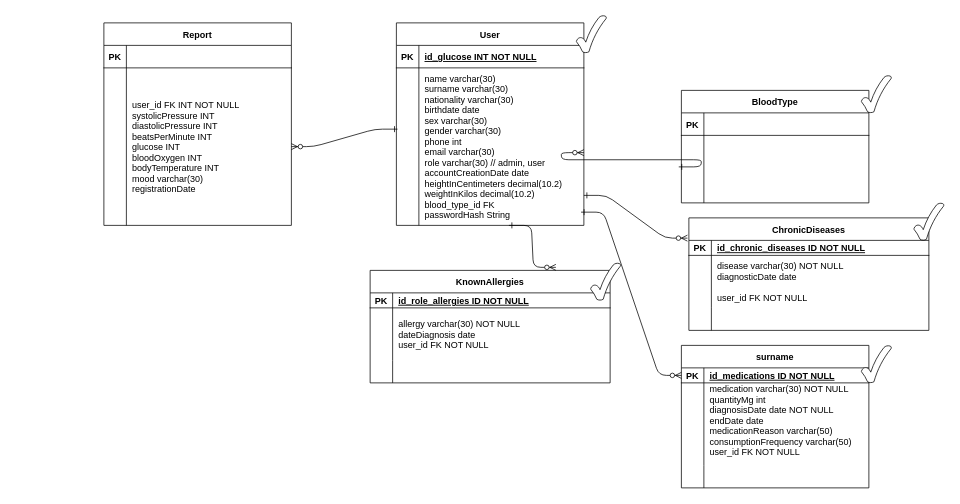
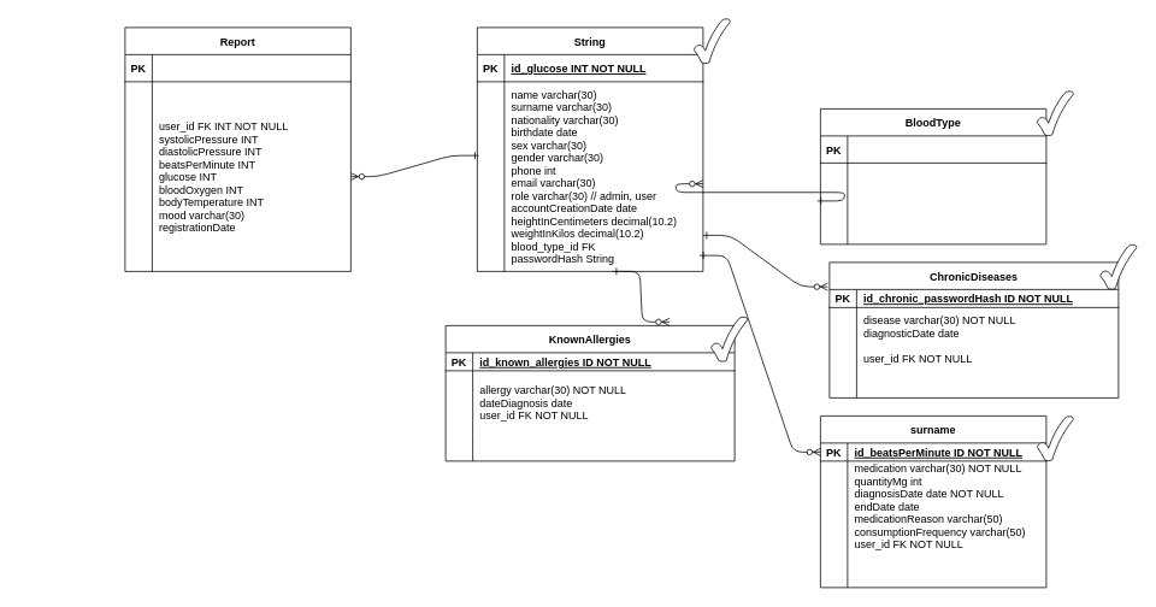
  <mxCell id="0" />
  <mxCell id="1" parent="0" />
- <mxCell id="2" value="User" style="shape=table;startSize=30;container=1;collapsible=1;childLayout=tableLayout;fixedRows=1;rowLines=0;fontStyle=1;align=center;resizeLast=1;" parent="1" vertex="1"><mxGeometry x="528" y="30" width="250" height="270" as="geometry" /></mxCell>
+ <mxCell id="2" value="String" style="shape=table;startSize=30;container=1;collapsible=1;childLayout=tableLayout;fixedRows=1;rowLines=0;fontStyle=1;align=center;resizeLast=1;" parent="1" vertex="1"><mxGeometry x="528" y="30" width="250" height="270" as="geometry" /></mxCell>
  <mxCell id="3" value="" style="shape=partialRectangle;collapsible=0;dropTarget=0;pointerEvents=0;fillColor=none;points=[[0,0.5],[1,0.5]];portConstraint=eastwest;top=0;left=0;right=0;bottom=1;" parent="2" vertex="1"><mxGeometry y="30" width="250" height="30" as="geometry" /></mxCell>
  <mxCell id="4" value="PK" style="shape=partialRectangle;overflow=hidden;connectable=0;fillColor=none;top=0;left=0;bottom=0;right=0;fontStyle=1;" parent="3" vertex="1"><mxGeometry width="30" height="30" as="geometry"><mxRectangle width="30" height="30" as="alternateBounds" /></mxGeometry></mxCell>
  <mxCell id="5" value="id_glucose INT NOT NULL" style="shape=partialRectangle;overflow=hidden;connectable=0;fillColor=none;top=0;left=0;bottom=0;right=0;align=left;spacingLeft=6;fontStyle=5;" parent="3" vertex="1"><mxGeometry x="30" width="220" height="30" as="geometry"><mxRectangle width="220" height="30" as="alternateBounds" /></mxGeometry></mxCell>
  <mxCell id="6" value="" style="shape=partialRectangle;collapsible=0;dropTarget=0;pointerEvents=0;fillColor=none;points=[[0,0.5],[1,0.5]];portConstraint=eastwest;top=0;left=0;right=0;bottom=0;" parent="2" vertex="1"><mxGeometry y="60" width="250" height="210" as="geometry" /></mxCell>
  <mxCell id="7" value="" style="shape=partialRectangle;overflow=hidden;connectable=0;fillColor=none;top=0;left=0;bottom=0;right=0;" parent="6" vertex="1"><mxGeometry width="30" height="210" as="geometry"><mxRectangle width="30" height="210" as="alternateBounds" /></mxGeometry></mxCell>
  <mxCell id="8" value="name varchar(30)&#10;surname varchar(30)&#10;nationality varchar(30)&#10;birthdate date&#10;sex varchar(30)&#10;gender varchar(30)&#10;phone int&#10;email varchar(30)&#10;role varchar(30) // admin, user&#10;accountCreationDate date&#10;heightInCentimeters decimal(10.2)&#10;weightInKilos decimal(10.2)&#10;blood_type_id FK&#10;passwordHash String" style="shape=partialRectangle;overflow=hidden;connectable=0;fillColor=none;top=0;left=0;bottom=0;right=0;align=left;spacingLeft=6;strokeColor=light-dark(#000000,#FFFFFF);" parent="6" vertex="1"><mxGeometry x="30" width="220" height="210" as="geometry"><mxRectangle width="220" height="210" as="alternateBounds" /></mxGeometry></mxCell>
  <mxCell id="9" value="BloodType" style="shape=table;startSize=30;container=1;collapsible=1;childLayout=tableLayout;fixedRows=1;rowLines=0;fontStyle=1;align=center;resizeLast=1;" parent="1" vertex="1"><mxGeometry x="908" y="120" width="250" height="150" as="geometry" /></mxCell>
  <mxCell id="10" value="" style="shape=partialRectangle;collapsible=0;dropTarget=0;pointerEvents=0;fillColor=none;points=[[0,0.5],[1,0.5]];portConstraint=eastwest;top=0;left=0;right=0;bottom=1;" parent="9" vertex="1"><mxGeometry y="30" width="250" height="30" as="geometry" /></mxCell>
  <mxCell id="11" value="PK" style="shape=partialRectangle;overflow=hidden;connectable=0;fillColor=none;top=0;left=0;bottom=0;right=0;fontStyle=1;" parent="10" vertex="1"><mxGeometry width="30" height="30" as="geometry"><mxRectangle width="30" height="30" as="alternateBounds" /></mxGeometry></mxCell>
  <mxCell id="12" value="" style="shape=partialRectangle;collapsible=0;dropTarget=0;pointerEvents=0;fillColor=none;points=[[0,0.5],[1,0.5]];portConstraint=eastwest;top=0;left=0;right=0;bottom=0;" parent="9" vertex="1"><mxGeometry y="60" width="250" height="60" as="geometry" /></mxCell>
  <mxCell id="13" value="" style="shape=partialRectangle;overflow=hidden;connectable=0;fillColor=none;top=0;left=0;bottom=0;right=0;" parent="12" vertex="1"><mxGeometry width="30" height="60" as="geometry"><mxRectangle width="30" height="60" as="alternateBounds" /></mxGeometry></mxCell>
  <mxCell id="14" value="" style="shape=partialRectangle;collapsible=0;dropTarget=0;pointerEvents=0;fillColor=none;points=[[0,0.5],[1,0.5]];portConstraint=eastwest;top=0;left=0;right=0;bottom=0;" parent="9" vertex="1"><mxGeometry y="120" width="250" height="30" as="geometry" /></mxCell>
  <mxCell id="15" value="" style="shape=partialRectangle;overflow=hidden;connectable=0;fillColor=none;top=0;left=0;bottom=0;right=0;" parent="14" vertex="1"><mxGeometry width="30" height="30" as="geometry"><mxRectangle width="30" height="30" as="alternateBounds" /></mxGeometry></mxCell>
  <mxCell id="16" value="" style="shape=partialRectangle;overflow=hidden;connectable=0;fillColor=none;top=0;left=0;bottom=0;right=0;align=left;spacingLeft=6;" parent="14" vertex="1"><mxGeometry x="30" width="220" height="30" as="geometry"><mxRectangle width="220" height="30" as="alternateBounds" /></mxGeometry></mxCell>
  <mxCell id="17" value="ChronicDiseases" style="shape=table;startSize=30;container=1;collapsible=1;childLayout=tableLayout;fixedRows=1;rowLines=0;fontStyle=1;align=center;resizeLast=1;" parent="1" vertex="1"><mxGeometry x="918" y="290" width="320" height="150" as="geometry" /></mxCell>
  <mxCell id="18" value="" style="shape=partialRectangle;collapsible=0;dropTarget=0;pointerEvents=0;fillColor=none;points=[[0,0.5],[1,0.5]];portConstraint=eastwest;top=0;left=0;right=0;bottom=1;" parent="17" vertex="1"><mxGeometry y="30" width="320" height="20" as="geometry" /></mxCell>
  <mxCell id="19" value="PK" style="shape=partialRectangle;overflow=hidden;connectable=0;fillColor=none;top=0;left=0;bottom=0;right=0;fontStyle=1;" parent="18" vertex="1"><mxGeometry width="30" height="20" as="geometry"><mxRectangle width="30" height="20" as="alternateBounds" /></mxGeometry></mxCell>
- <mxCell id="20" value="id_chronic_diseases ID NOT NULL" style="shape=partialRectangle;overflow=hidden;connectable=0;fillColor=none;top=0;left=0;bottom=0;right=0;align=left;spacingLeft=6;fontStyle=5;" parent="18" vertex="1"><mxGeometry x="30" width="290" height="20" as="geometry"><mxRectangle width="290" height="20" as="alternateBounds" /></mxGeometry></mxCell>
+ <mxCell id="20" value="id_chronic_passwordHash ID NOT NULL" style="shape=partialRectangle;overflow=hidden;connectable=0;fillColor=none;top=0;left=0;bottom=0;right=0;align=left;spacingLeft=6;fontStyle=5;" parent="18" vertex="1"><mxGeometry x="30" width="290" height="20" as="geometry"><mxRectangle width="290" height="20" as="alternateBounds" /></mxGeometry></mxCell>
  <mxCell id="21" value="" style="shape=partialRectangle;collapsible=0;dropTarget=0;pointerEvents=0;fillColor=none;points=[[0,0.5],[1,0.5]];portConstraint=eastwest;top=0;left=0;right=0;bottom=0;" parent="17" vertex="1"><mxGeometry y="50" width="320" height="70" as="geometry" /></mxCell>
  <mxCell id="22" value="" style="shape=partialRectangle;overflow=hidden;connectable=0;fillColor=none;top=0;left=0;bottom=0;right=0;" parent="21" vertex="1"><mxGeometry width="30" height="70" as="geometry"><mxRectangle width="30" height="70" as="alternateBounds" /></mxGeometry></mxCell>
  <mxCell id="23" value="disease varchar(30) NOT NULL&#10;diagnosticDate date&#10;&#10;user_id FK NOT NULL" style="shape=partialRectangle;overflow=hidden;connectable=0;fillColor=none;top=0;left=0;bottom=0;right=0;align=left;spacingLeft=6;" parent="21" vertex="1"><mxGeometry x="30" width="290" height="70" as="geometry"><mxRectangle width="290" height="70" as="alternateBounds" /></mxGeometry></mxCell>
  <mxCell id="24" value="" style="shape=partialRectangle;collapsible=0;dropTarget=0;pointerEvents=0;fillColor=none;points=[[0,0.5],[1,0.5]];portConstraint=eastwest;top=0;left=0;right=0;bottom=0;" parent="17" vertex="1"><mxGeometry y="120" width="320" height="30" as="geometry" /></mxCell>
  <mxCell id="25" value="" style="shape=partialRectangle;overflow=hidden;connectable=0;fillColor=none;top=0;left=0;bottom=0;right=0;" parent="24" vertex="1"><mxGeometry width="30" height="30" as="geometry"><mxRectangle width="30" height="30" as="alternateBounds" /></mxGeometry></mxCell>
  <mxCell id="26" value="" style="shape=partialRectangle;overflow=hidden;connectable=0;fillColor=none;top=0;left=0;bottom=0;right=0;align=left;spacingLeft=6;" parent="24" vertex="1"><mxGeometry x="30" width="290" height="30" as="geometry"><mxRectangle width="290" height="30" as="alternateBounds" /></mxGeometry></mxCell>
  <mxCell id="27" value="" style="shape=partialRectangle;collapsible=0;dropTarget=0;pointerEvents=0;fillColor=none;points=[[0,0.5],[1,0.5]];portConstraint=eastwest;top=0;left=0;right=0;bottom=0;" parent="1" vertex="1"><mxGeometry x="908" y="330" width="250" height="30" as="geometry" /></mxCell>
  <mxCell id="28" value="" style="shape=partialRectangle;overflow=hidden;connectable=0;fillColor=none;top=0;left=0;bottom=0;right=0;" parent="27" vertex="1"><mxGeometry width="30" height="30" as="geometry"><mxRectangle width="30" height="30" as="alternateBounds" /></mxGeometry></mxCell>
  <mxCell id="29" value="surname" style="shape=table;startSize=30;container=1;collapsible=1;childLayout=tableLayout;fixedRows=1;rowLines=0;fontStyle=1;align=center;resizeLast=1;" parent="1" vertex="1"><mxGeometry x="908" y="460" width="250" height="190" as="geometry" /></mxCell>
  <mxCell id="30" value="" style="shape=partialRectangle;collapsible=0;dropTarget=0;pointerEvents=0;fillColor=none;points=[[0,0.5],[1,0.5]];portConstraint=eastwest;top=0;left=0;right=0;bottom=1;" parent="29" vertex="1"><mxGeometry y="30" width="250" height="20" as="geometry" /></mxCell>
  <mxCell id="31" value="PK" style="shape=partialRectangle;overflow=hidden;connectable=0;fillColor=none;top=0;left=0;bottom=0;right=0;fontStyle=1;" parent="30" vertex="1"><mxGeometry width="30" height="20" as="geometry"><mxRectangle width="30" height="20" as="alternateBounds" /></mxGeometry></mxCell>
- <mxCell id="32" value="id_medications ID NOT NULL" style="shape=partialRectangle;overflow=hidden;connectable=0;fillColor=none;top=0;left=0;bottom=0;right=0;align=left;spacingLeft=6;fontStyle=5;" parent="30" vertex="1"><mxGeometry x="30" width="220" height="20" as="geometry"><mxRectangle width="220" height="20" as="alternateBounds" /></mxGeometry></mxCell>
+ <mxCell id="32" value="id_beatsPerMinute ID NOT NULL" style="shape=partialRectangle;overflow=hidden;connectable=0;fillColor=none;top=0;left=0;bottom=0;right=0;align=left;spacingLeft=6;fontStyle=5;" parent="30" vertex="1"><mxGeometry x="30" width="220" height="20" as="geometry"><mxRectangle width="220" height="20" as="alternateBounds" /></mxGeometry></mxCell>
  <mxCell id="33" value="" style="shape=partialRectangle;collapsible=0;dropTarget=0;pointerEvents=0;fillColor=none;points=[[0,0.5],[1,0.5]];portConstraint=eastwest;top=0;left=0;right=0;bottom=0;" parent="29" vertex="1"><mxGeometry y="50" width="250" height="110" as="geometry" /></mxCell>
  <mxCell id="34" value="" style="shape=partialRectangle;overflow=hidden;connectable=0;fillColor=none;top=0;left=0;bottom=0;right=0;" parent="33" vertex="1"><mxGeometry width="30" height="110" as="geometry"><mxRectangle width="30" height="110" as="alternateBounds" /></mxGeometry></mxCell>
  <mxCell id="35" value="medication varchar(30) NOT NULL&#10;quantityMg int&#10;diagnosisDate date NOT NULL&#10;endDate date &#10;medicationReason varchar(50)&#10;consumptionFrequency varchar(50)&#10;user_id FK NOT NULL&#10;" style="shape=partialRectangle;overflow=hidden;connectable=0;fillColor=none;top=0;left=0;bottom=0;right=0;align=left;spacingLeft=6;" parent="33" vertex="1"><mxGeometry x="30" width="220" height="110" as="geometry"><mxRectangle width="220" height="110" as="alternateBounds" /></mxGeometry></mxCell>
  <mxCell id="36" value="" style="shape=partialRectangle;collapsible=0;dropTarget=0;pointerEvents=0;fillColor=none;points=[[0,0.5],[1,0.5]];portConstraint=eastwest;top=0;left=0;right=0;bottom=0;" parent="29" vertex="1"><mxGeometry y="160" width="250" height="30" as="geometry" /></mxCell>
  <mxCell id="37" value="" style="shape=partialRectangle;overflow=hidden;connectable=0;fillColor=none;top=0;left=0;bottom=0;right=0;" parent="36" vertex="1"><mxGeometry width="30" height="30" as="geometry"><mxRectangle width="30" height="30" as="alternateBounds" /></mxGeometry></mxCell>
  <mxCell id="38" value="" style="shape=partialRectangle;overflow=hidden;connectable=0;fillColor=none;top=0;left=0;bottom=0;right=0;align=left;spacingLeft=6;" parent="36" vertex="1"><mxGeometry x="30" width="220" height="30" as="geometry"><mxRectangle width="220" height="30" as="alternateBounds" /></mxGeometry></mxCell>
  <mxCell id="39" value="KnownAllergies" style="shape=table;startSize=30;container=1;collapsible=1;childLayout=tableLayout;fixedRows=1;rowLines=0;fontStyle=1;align=center;resizeLast=1;" parent="1" vertex="1"><mxGeometry x="493" y="360" width="320" height="150" as="geometry" /></mxCell>
  <mxCell id="40" value="" style="shape=partialRectangle;collapsible=0;dropTarget=0;pointerEvents=0;fillColor=none;points=[[0,0.5],[1,0.5]];portConstraint=eastwest;top=0;left=0;right=0;bottom=1;" parent="39" vertex="1"><mxGeometry y="30" width="320" height="20" as="geometry" /></mxCell>
  <mxCell id="41" value="PK" style="shape=partialRectangle;overflow=hidden;connectable=0;fillColor=none;top=0;left=0;bottom=0;right=0;fontStyle=1;" parent="40" vertex="1"><mxGeometry width="30" height="20" as="geometry"><mxRectangle width="30" height="20" as="alternateBounds" /></mxGeometry></mxCell>
- <mxCell id="42" value="id_role_allergies ID NOT NULL" style="shape=partialRectangle;overflow=hidden;connectable=0;fillColor=none;top=0;left=0;bottom=0;right=0;align=left;spacingLeft=6;fontStyle=5;" parent="40" vertex="1"><mxGeometry x="30" width="290" height="20" as="geometry"><mxRectangle width="290" height="20" as="alternateBounds" /></mxGeometry></mxCell>
+ <mxCell id="42" value="id_known_allergies ID NOT NULL" style="shape=partialRectangle;overflow=hidden;connectable=0;fillColor=none;top=0;left=0;bottom=0;right=0;align=left;spacingLeft=6;fontStyle=5;" parent="40" vertex="1"><mxGeometry x="30" width="290" height="20" as="geometry"><mxRectangle width="290" height="20" as="alternateBounds" /></mxGeometry></mxCell>
  <mxCell id="43" value="" style="shape=partialRectangle;collapsible=0;dropTarget=0;pointerEvents=0;fillColor=none;points=[[0,0.5],[1,0.5]];portConstraint=eastwest;top=0;left=0;right=0;bottom=0;" parent="39" vertex="1"><mxGeometry y="50" width="320" height="70" as="geometry" /></mxCell>
  <mxCell id="44" value="" style="shape=partialRectangle;overflow=hidden;connectable=0;fillColor=none;top=0;left=0;bottom=0;right=0;" parent="43" vertex="1"><mxGeometry width="30" height="70" as="geometry"><mxRectangle width="30" height="70" as="alternateBounds" /></mxGeometry></mxCell>
  <mxCell id="45" value="allergy varchar(30) NOT NULL&#10;dateDiagnosis date&#10;user_id FK NOT NULL" style="shape=partialRectangle;overflow=hidden;connectable=0;fillColor=none;top=0;left=0;bottom=0;right=0;align=left;spacingLeft=6;" parent="43" vertex="1"><mxGeometry x="30" width="290" height="70" as="geometry"><mxRectangle width="290" height="70" as="alternateBounds" /></mxGeometry></mxCell>
  <mxCell id="46" value="" style="shape=partialRectangle;collapsible=0;dropTarget=0;pointerEvents=0;fillColor=none;points=[[0,0.5],[1,0.5]];portConstraint=eastwest;top=0;left=0;right=0;bottom=0;" parent="39" vertex="1"><mxGeometry y="120" width="320" height="30" as="geometry" /></mxCell>
  <mxCell id="47" value="" style="shape=partialRectangle;overflow=hidden;connectable=0;fillColor=none;top=0;left=0;bottom=0;right=0;" parent="46" vertex="1"><mxGeometry width="30" height="30" as="geometry"><mxRectangle width="30" height="30" as="alternateBounds" /></mxGeometry></mxCell>
  <mxCell id="48" value="" style="shape=partialRectangle;overflow=hidden;connectable=0;fillColor=none;top=0;left=0;bottom=0;right=0;align=left;spacingLeft=6;" parent="46" vertex="1"><mxGeometry x="30" width="290" height="30" as="geometry"><mxRectangle width="290" height="30" as="alternateBounds" /></mxGeometry></mxCell>
  <mxCell id="49" value="" style="shape=partialRectangle;collapsible=0;dropTarget=0;pointerEvents=0;fillColor=none;points=[[0,0.5],[1,0.5]];portConstraint=eastwest;top=0;left=0;right=0;bottom=0;" parent="1" vertex="1"><mxGeometry x="537" y="546" width="250" height="30" as="geometry" /></mxCell>
  <mxCell id="50" value="" style="shape=partialRectangle;overflow=hidden;connectable=0;fillColor=none;top=0;left=0;bottom=0;right=0;" parent="49" vertex="1"><mxGeometry width="30" height="30" as="geometry"><mxRectangle width="30" height="30" as="alternateBounds" /></mxGeometry></mxCell>
  <mxCell id="51" value="" style="shape=partialRectangle;overflow=hidden;connectable=0;fillColor=none;top=0;left=0;bottom=0;right=0;align=left;spacingLeft=6;" parent="49" vertex="1"><mxGeometry x="30" width="220" height="30" as="geometry"><mxRectangle width="220" height="30" as="alternateBounds" /></mxGeometry></mxCell>
  <mxCell id="52" value="" style="edgeStyle=entityRelationEdgeStyle;endArrow=ERzeroToMany;startArrow=ERone;endFill=1;startFill=0;entryX=-0.006;entryY=-0.15;entryDx=0;entryDy=0;entryPerimeter=0;" parent="1" target="18" edge="1"><mxGeometry width="100" height="100" relative="1" as="geometry"><mxPoint x="778" y="260" as="sourcePoint" /><mxPoint x="928" y="270" as="targetPoint" /></mxGeometry></mxCell>
  <mxCell id="53" value="" style="edgeStyle=entityRelationEdgeStyle;endArrow=ERzeroToMany;startArrow=ERone;endFill=1;startFill=0;entryX=0;entryY=0.5;entryDx=0;entryDy=0;exitX=0.985;exitY=0.916;exitDx=0;exitDy=0;exitPerimeter=0;" parent="1" source="6" target="30" edge="1"><mxGeometry width="100" height="100" relative="1" as="geometry"><mxPoint x="769" y="290" as="sourcePoint" /><mxPoint x="897" y="307" as="targetPoint" /></mxGeometry></mxCell>
  <mxCell id="54" value="" style="edgeStyle=entityRelationEdgeStyle;endArrow=ERzeroToMany;startArrow=ERone;endFill=1;startFill=0;entryX=0.774;entryY=-0.027;entryDx=0;entryDy=0;exitX=0.985;exitY=0.916;exitDx=0;exitDy=0;exitPerimeter=0;entryPerimeter=0;" parent="1" target="39" edge="1"><mxGeometry width="100" height="100" relative="1" as="geometry"><mxPoint x="678" y="300" as="sourcePoint" /><mxPoint x="802" y="438" as="targetPoint" /></mxGeometry></mxCell>
  <mxCell id="55" value="" style="edgeStyle=entityRelationEdgeStyle;endArrow=ERzeroToMany;startArrow=ERone;endFill=1;startFill=0;entryX=1;entryY=0.5;entryDx=0;entryDy=0;exitX=0.006;exitY=0.389;exitDx=0;exitDy=0;exitPerimeter=0;" parent="1" source="6" target="59" edge="1"><mxGeometry width="100" height="100" relative="1" as="geometry"><mxPoint x="390" y="140" as="sourcePoint" /><mxPoint x="528" y="197" as="targetPoint" /><Array as="points"><mxPoint x="20" y="70" /></Array></mxGeometry></mxCell>
  <mxCell id="56" value="Report" style="shape=table;startSize=30;container=1;collapsible=1;childLayout=tableLayout;fixedRows=1;rowLines=0;fontStyle=1;align=center;resizeLast=1;" parent="1" vertex="1"><mxGeometry x="138" y="30" width="250" height="270" as="geometry" /></mxCell>
  <mxCell id="57" value="" style="shape=partialRectangle;collapsible=0;dropTarget=0;pointerEvents=0;fillColor=none;points=[[0,0.5],[1,0.5]];portConstraint=eastwest;top=0;left=0;right=0;bottom=1;" parent="56" vertex="1"><mxGeometry y="30" width="250" height="30" as="geometry" /></mxCell>
  <mxCell id="58" value="PK" style="shape=partialRectangle;overflow=hidden;connectable=0;fillColor=none;top=0;left=0;bottom=0;right=0;fontStyle=1;" parent="57" vertex="1"><mxGeometry width="30" height="30" as="geometry"><mxRectangle width="30" height="30" as="alternateBounds" /></mxGeometry></mxCell>
  <mxCell id="59" value="" style="shape=partialRectangle;collapsible=0;dropTarget=0;pointerEvents=0;fillColor=none;points=[[0,0.5],[1,0.5]];portConstraint=eastwest;top=0;left=0;right=0;bottom=0;" parent="56" vertex="1"><mxGeometry y="60" width="250" height="210" as="geometry" /></mxCell>
  <mxCell id="60" value="" style="shape=partialRectangle;overflow=hidden;connectable=0;fillColor=none;top=0;left=0;bottom=0;right=0;" parent="59" vertex="1"><mxGeometry width="30" height="210" as="geometry"><mxRectangle width="30" height="210" as="alternateBounds" /></mxGeometry></mxCell>
  <mxCell id="61" value="user_id FK INT NOT NULL&#10;systolicPressure INT&#10;diastolicPressure INT&#10;beatsPerMinute INT&#10;glucose INT&#10;bloodOxygen INT&#10;bodyTemperature INT&#10;mood varchar(30)&#10;registrationDate" style="shape=partialRectangle;overflow=hidden;connectable=0;fillColor=none;top=0;left=0;bottom=0;right=0;align=left;spacingLeft=6;" parent="59" vertex="1"><mxGeometry x="30" width="220" height="210" as="geometry"><mxRectangle width="220" height="210" as="alternateBounds" /></mxGeometry></mxCell>
  <mxCell id="62" value="" style="edgeStyle=entityRelationEdgeStyle;endArrow=ERzeroToMany;startArrow=ERone;endFill=1;startFill=0;entryX=1.006;entryY=0.102;entryDx=0;entryDy=0;entryPerimeter=0;exitX=-0.014;exitY=0.7;exitDx=0;exitDy=0;exitPerimeter=0;" parent="1" source="12" edge="1"><mxGeometry width="100" height="100" relative="1" as="geometry"><mxPoint x="878" y="250" as="sourcePoint" /><mxPoint x="778" y="203" as="targetPoint" /></mxGeometry></mxCell>
  <mxCell id="63" value="" style="verticalLabelPosition=bottom;verticalAlign=top;html=1;shape=mxgraph.basic.tick" vertex="1" parent="1"><mxGeometry x="768" y="20" width="40" height="50" as="geometry" /></mxCell>
  <mxCell id="64" value="" style="verticalLabelPosition=bottom;verticalAlign=top;html=1;shape=mxgraph.basic.tick" vertex="1" parent="1"><mxGeometry x="1148" y="100" width="40" height="50" as="geometry" /></mxCell>
  <mxCell id="65" value="" style="verticalLabelPosition=bottom;verticalAlign=top;html=1;shape=mxgraph.basic.tick" vertex="1" parent="1"><mxGeometry x="1218" y="270" width="40" height="50" as="geometry" /></mxCell>
  <mxCell id="66" value="" style="verticalLabelPosition=bottom;verticalAlign=top;html=1;shape=mxgraph.basic.tick" vertex="1" parent="1"><mxGeometry x="787" y="350" width="40" height="50" as="geometry" /></mxCell>
  <mxCell id="67" value="" style="verticalLabelPosition=bottom;verticalAlign=top;html=1;shape=mxgraph.basic.tick" vertex="1" parent="1"><mxGeometry x="1148" y="460" width="40" height="50" as="geometry" /></mxCell>
